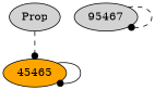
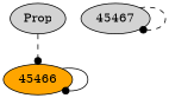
  digraph {
    node [fillcolor=lightgrey style=filled]
    edge [arrowhead=dot style=dashed]
-   45465 [fillcolor=orange]
+   45465 [fillcolor=orange label=45466]
    Prop
-   45467 [label=95467]
+   45467
    45465 -> 45465 [style=solid]
    Prop -> 45465
    45467 -> 45467
  }
